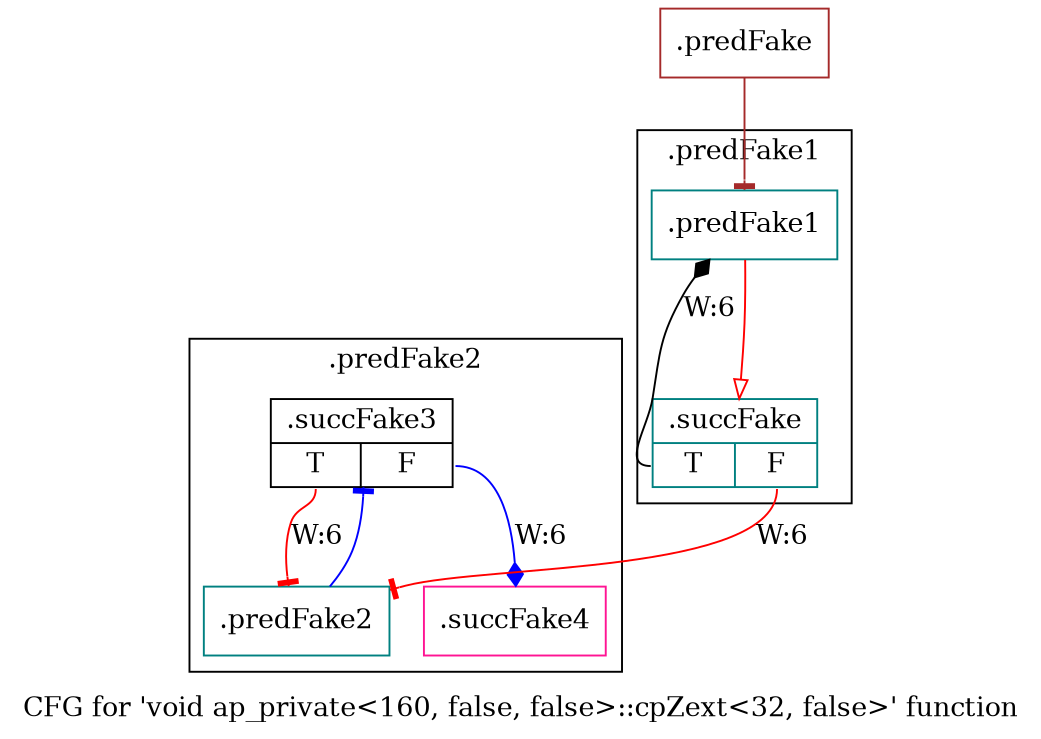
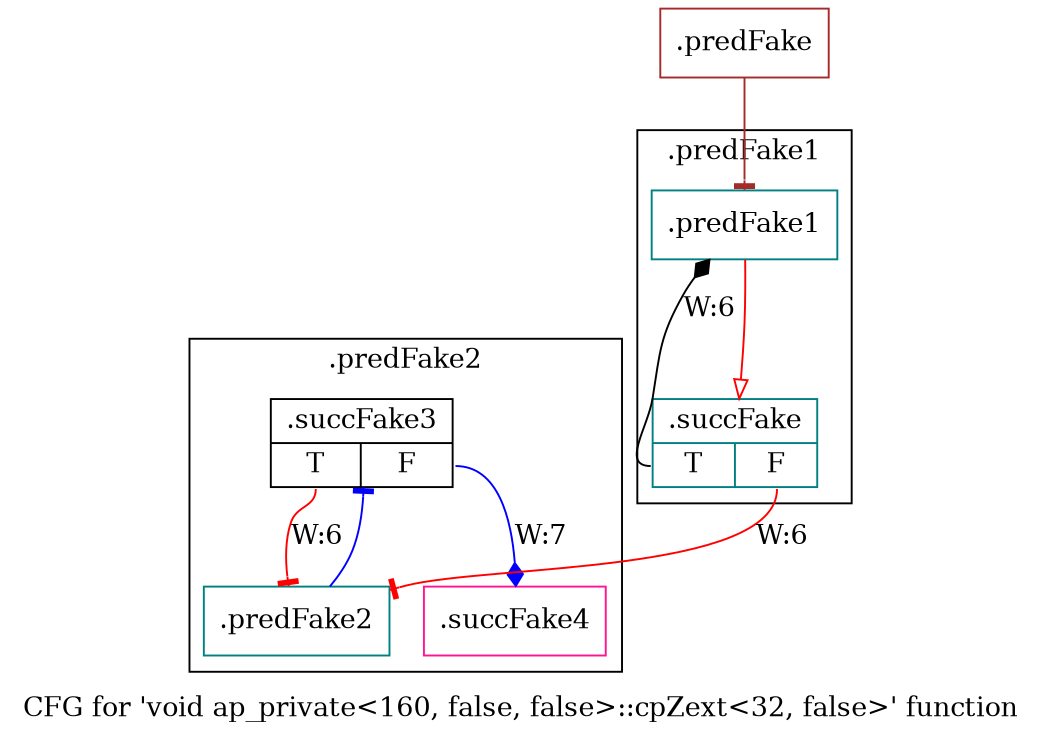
  digraph {
    label="CFG for 'void ap_private\<160, false, false\>::cpZext\<32, false\>' function"
    node [color=teal filename="/mnt/xilinx/Vitis_HLS/2021.2/include/etc/ap_private.h" linenumber=5496 shape=record]
    edge [arrowhead=tee color=red execusionnum=5 filename="/mnt/xilinx/Vitis_HLS/2021.2/include/etc/ap_private.h"]
    n1 [color=deeppink label="{.succFake4}" linenumber=5498]
    n2 [label="{.predFake2}"]
    n3 [color=black label="{.succFake3|{<s0>T|<s1>F}}"]
    n4 [label="{.predFake1}" linenumber=5494]
    n5 [label="{.succFake|{<s0>T|<s1>F}}" linenumber=5494]
    n6 [color=brown label="{.predFake}" filename="" linenumber=""]
    subgraph cluster_1 {
      invocationtime=6
      label=".predFake2"
      tripcount=10
      n1
      n2
      n3
    }
    subgraph cluster_2 {
      invocationtime=5
      label=".predFake1"
      tripcount=5
      n4
      n5
    }
    n2 -> n3 [color=blue execusionnum=15]
-   n3 -> n1 [arrowhead=diamond color=blue label="W:6" tailport=s1]
+   n3 -> n1 [arrowhead=diamond color=blue label="W:7" tailport=s1]
    n3 -> n2 [execusionnum=10 label="W:6" tailport=s0]
    n4 -> n5 [arrowhead=onormal execusionnum=10]
    n5 -> n2 [label="W:6" tailport=s1]
    n5 -> n4 [arrowhead=diamond color=black label="W:6" tailport=s0]
    n6 -> n4 [color=brown]
  }
